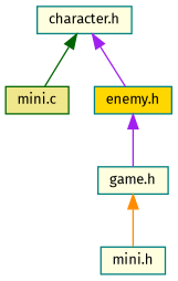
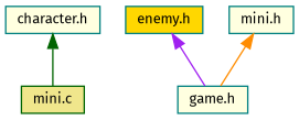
  digraph {
    fontname="Fira Sans"
    node [color=teal fillcolor=lightyellow fontname="Fira Sans" fontsize=10 shape=record style=filled]
    edge [color=purple dir=back fontname="Fira Sans" fontsize=10 labelfontname=Helvetica labelfontsize=10 style=solid]
    n1 [fontcolor=black height=0.2 label="character.h" width=0.4]
    n2 [color=darkgreen fillcolor=khaki height=0.2 label="mini.c" width=0.4]
    n3 [fillcolor=gold height=0.2 label="enemy.h" width=0.4]
    n4 [height=0.2 label="game.h" width=0.4]
    n5 [height=0.2 label="mini.h" width=0.4]
    n1 -> n2 [color=darkgreen]
-   n1 -> n3
    n3 -> n4
-   n4 -> n5 [color=darkorange]
+   n5 -> n4 [color=darkorange]
  }
